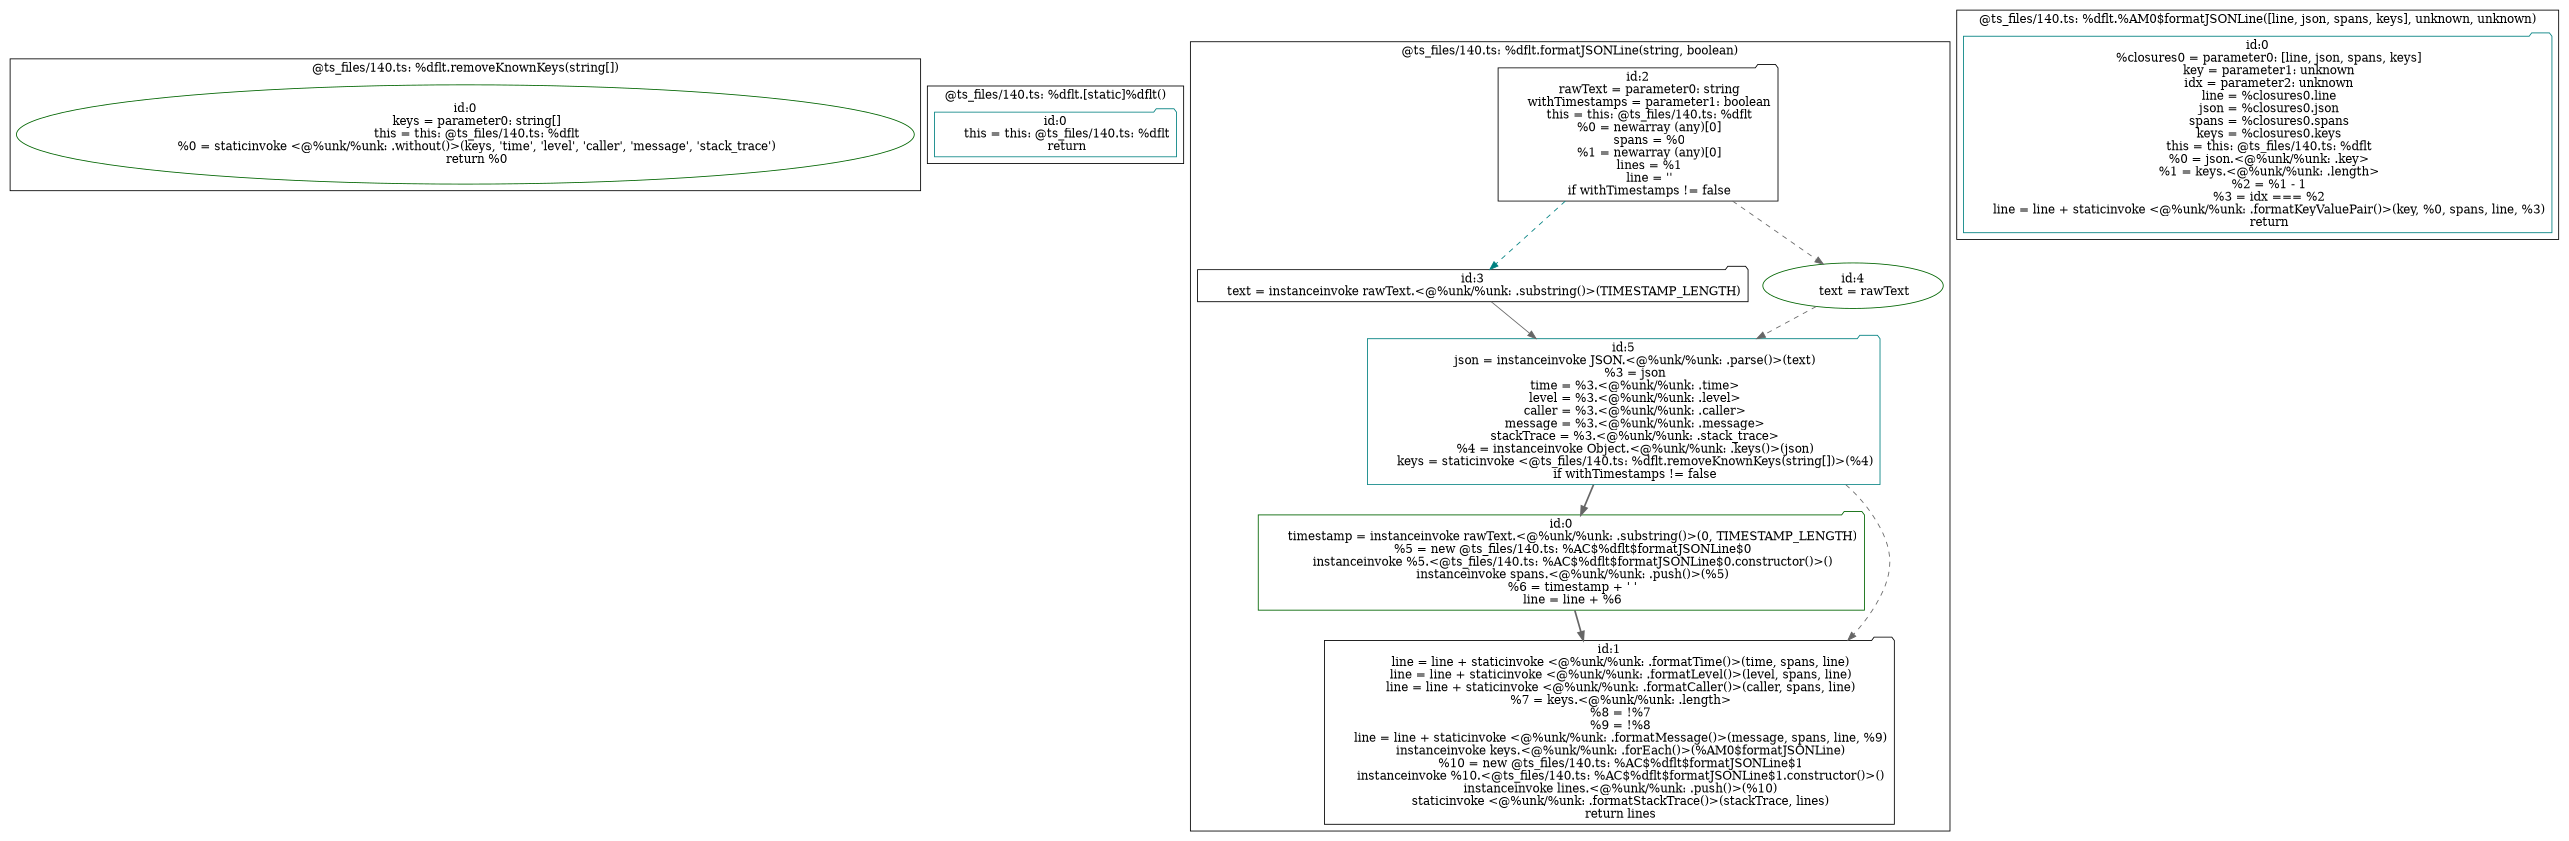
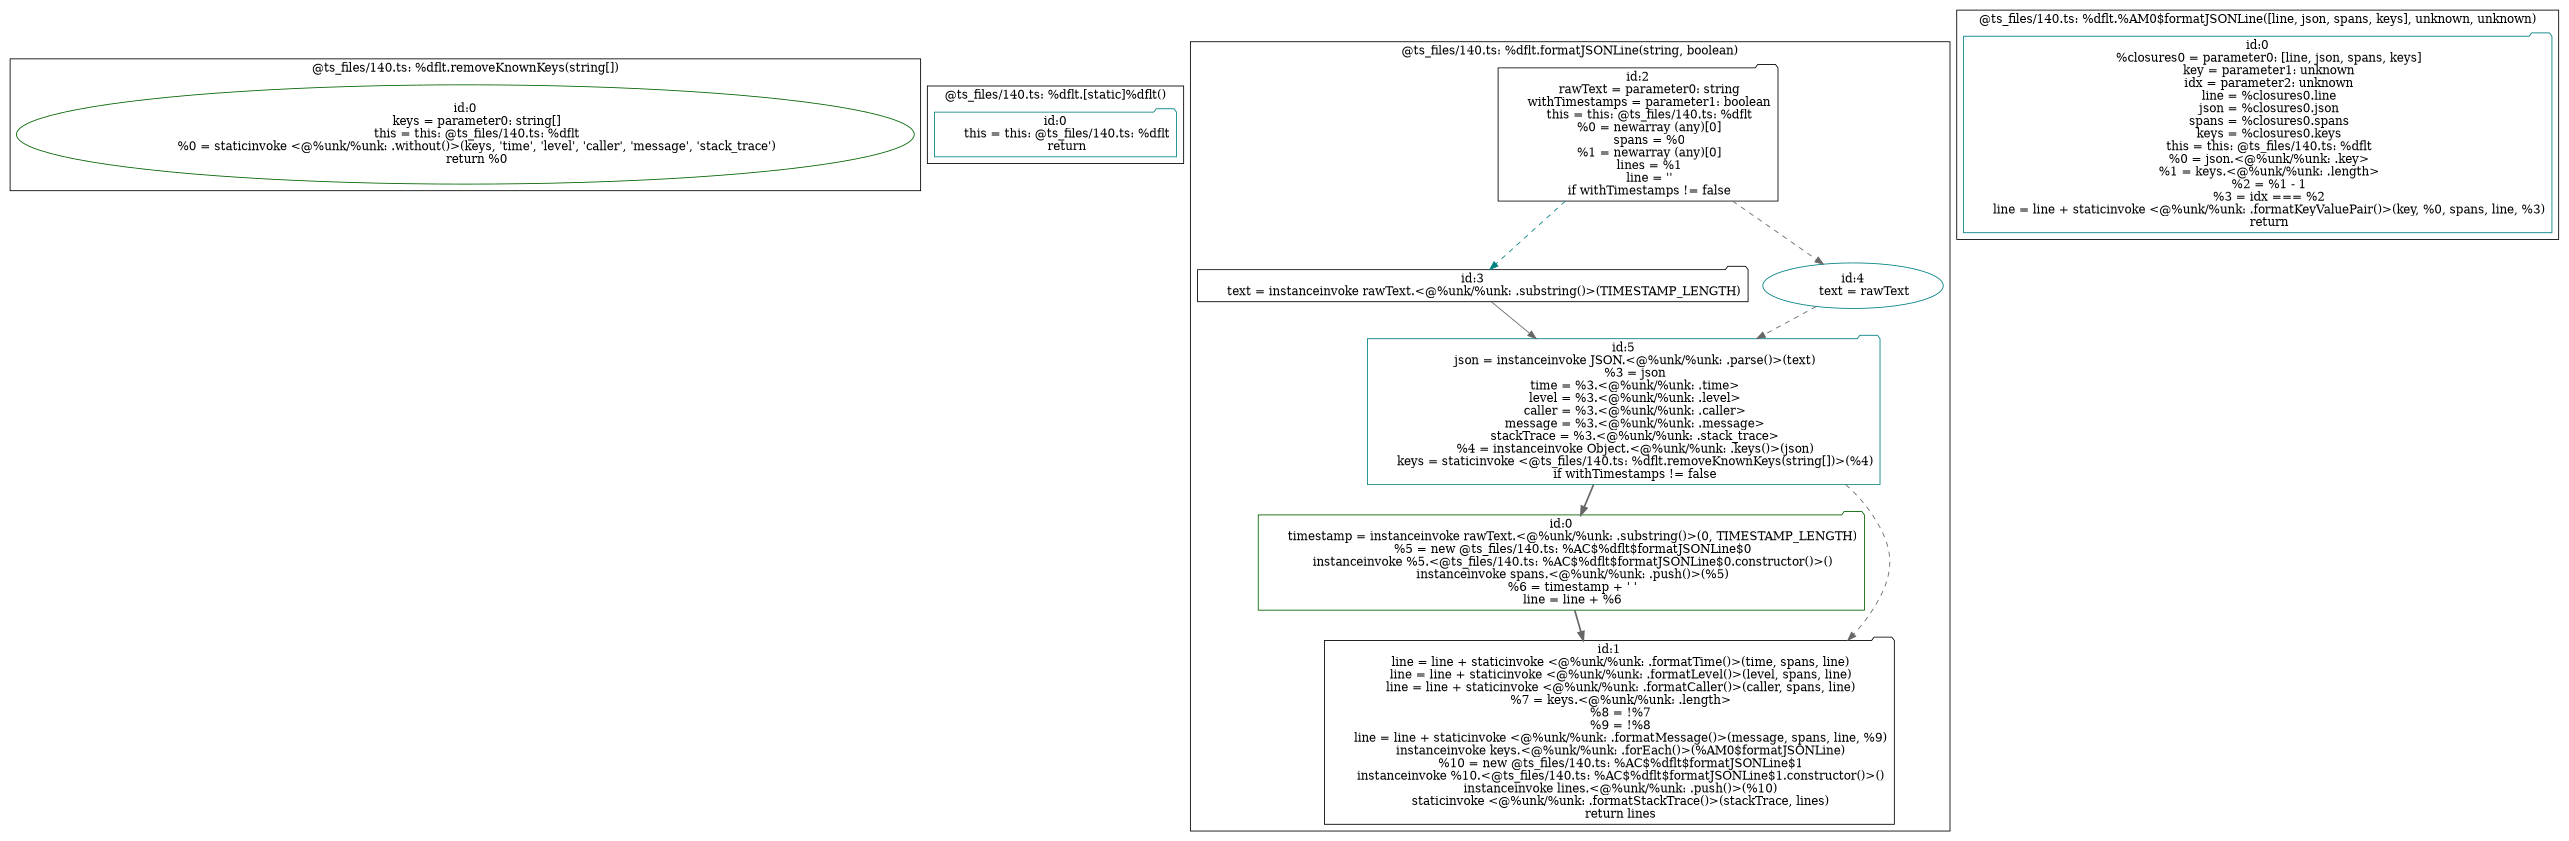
  digraph {
    node [color=teal shape=folder]
    edge [color=gray40 style=dashed]
    n1 [label="id:0\n      keys = parameter0: string[]\n      this = this: @ts_files/140.ts: %dflt\n      %0 = staticinvoke <@%unk/%unk: .without()>(keys, 'time', 'level', 'caller', 'message', 'stack_trace')\n      return %0" color=darkgreen shape=ellipse]
    n2 [label="id:0\n      this = this: @ts_files/140.ts: %dflt\n      return"]
    n3 [label="id:0\n      timestamp = instanceinvoke rawText.<@%unk/%unk: .substring()>(0, TIMESTAMP_LENGTH)\n      %5 = new @ts_files/140.ts: %AC$%dflt$formatJSONLine$0\n      instanceinvoke %5.<@ts_files/140.ts: %AC$%dflt$formatJSONLine$0.constructor()>()\n      instanceinvoke spans.<@%unk/%unk: .push()>(%5)\n      %6 = timestamp + ' '\n      line = line + %6" color=darkgreen]
    n4 [label="id:1\n      line = line + staticinvoke <@%unk/%unk: .formatTime()>(time, spans, line)\n      line = line + staticinvoke <@%unk/%unk: .formatLevel()>(level, spans, line)\n      line = line + staticinvoke <@%unk/%unk: .formatCaller()>(caller, spans, line)\n      %7 = keys.<@%unk/%unk: .length>\n      %8 = !%7\n      %9 = !%8\n      line = line + staticinvoke <@%unk/%unk: .formatMessage()>(message, spans, line, %9)\n      instanceinvoke keys.<@%unk/%unk: .forEach()>(%AM0$formatJSONLine)\n      %10 = new @ts_files/140.ts: %AC$%dflt$formatJSONLine$1\n      instanceinvoke %10.<@ts_files/140.ts: %AC$%dflt$formatJSONLine$1.constructor()>()\n      instanceinvoke lines.<@%unk/%unk: .push()>(%10)\n      staticinvoke <@%unk/%unk: .formatStackTrace()>(stackTrace, lines)\n      return lines" color=black]
    n5 [label="id:2\n      rawText = parameter0: string\n      withTimestamps = parameter1: boolean\n      this = this: @ts_files/140.ts: %dflt\n      %0 = newarray (any)[0]\n      spans = %0\n      %1 = newarray (any)[0]\n      lines = %1\n      line = ''\n      if withTimestamps != false" color=black]
    n6 [label="id:3\n      text = instanceinvoke rawText.<@%unk/%unk: .substring()>(TIMESTAMP_LENGTH)" color=black]
-   n7 [label="id:4\n      text = rawText" color=darkgreen shape=ellipse]
+   n7 [label="id:4\n      text = rawText" shape=ellipse]
    n8 [label="id:5\n      json = instanceinvoke JSON.<@%unk/%unk: .parse()>(text)\n      %3 = json\n      time = %3.<@%unk/%unk: .time>\n      level = %3.<@%unk/%unk: .level>\n      caller = %3.<@%unk/%unk: .caller>\n      message = %3.<@%unk/%unk: .message>\n      stackTrace = %3.<@%unk/%unk: .stack_trace>\n      %4 = instanceinvoke Object.<@%unk/%unk: .keys()>(json)\n      keys = staticinvoke <@ts_files/140.ts: %dflt.removeKnownKeys(string[])>(%4)\n      if withTimestamps != false"]
    n9 [label="id:0\n      %closures0 = parameter0: [line, json, spans, keys]\n      key = parameter1: unknown\n      idx = parameter2: unknown\n      line = %closures0.line\n      json = %closures0.json\n      spans = %closures0.spans\n      keys = %closures0.keys\n      this = this: @ts_files/140.ts: %dflt\n      %0 = json.<@%unk/%unk: .key>\n      %1 = keys.<@%unk/%unk: .length>\n      %2 = %1 - 1\n      %3 = idx === %2\n      line = line + staticinvoke <@%unk/%unk: .formatKeyValuePair()>(key, %0, spans, line, %3)\n      return"]
    subgraph cluster_1 {
      label="@ts_files/140.ts: %dflt.removeKnownKeys(string[])"
      n1
    }
    subgraph cluster_2 {
      label="@ts_files/140.ts: %dflt.[static]%dflt()"
      n2
    }
    subgraph cluster_3 {
      label="@ts_files/140.ts: %dflt.formatJSONLine(string, boolean)"
      n3
      n4
      n5
      n6
      n7
      n8
    }
    subgraph cluster_4 {
      label="@ts_files/140.ts: %dflt.%AM0$formatJSONLine([line, json, spans, keys], unknown, unknown)"
      n9
    }
    n3 -> n4 [style=bold]
    n5 -> n6 [color=teal]
    n5 -> n7
    n6 -> n8 [style=solid]
    n7 -> n8
    n8 -> n3 [style=bold]
    n8 -> n4
  }
